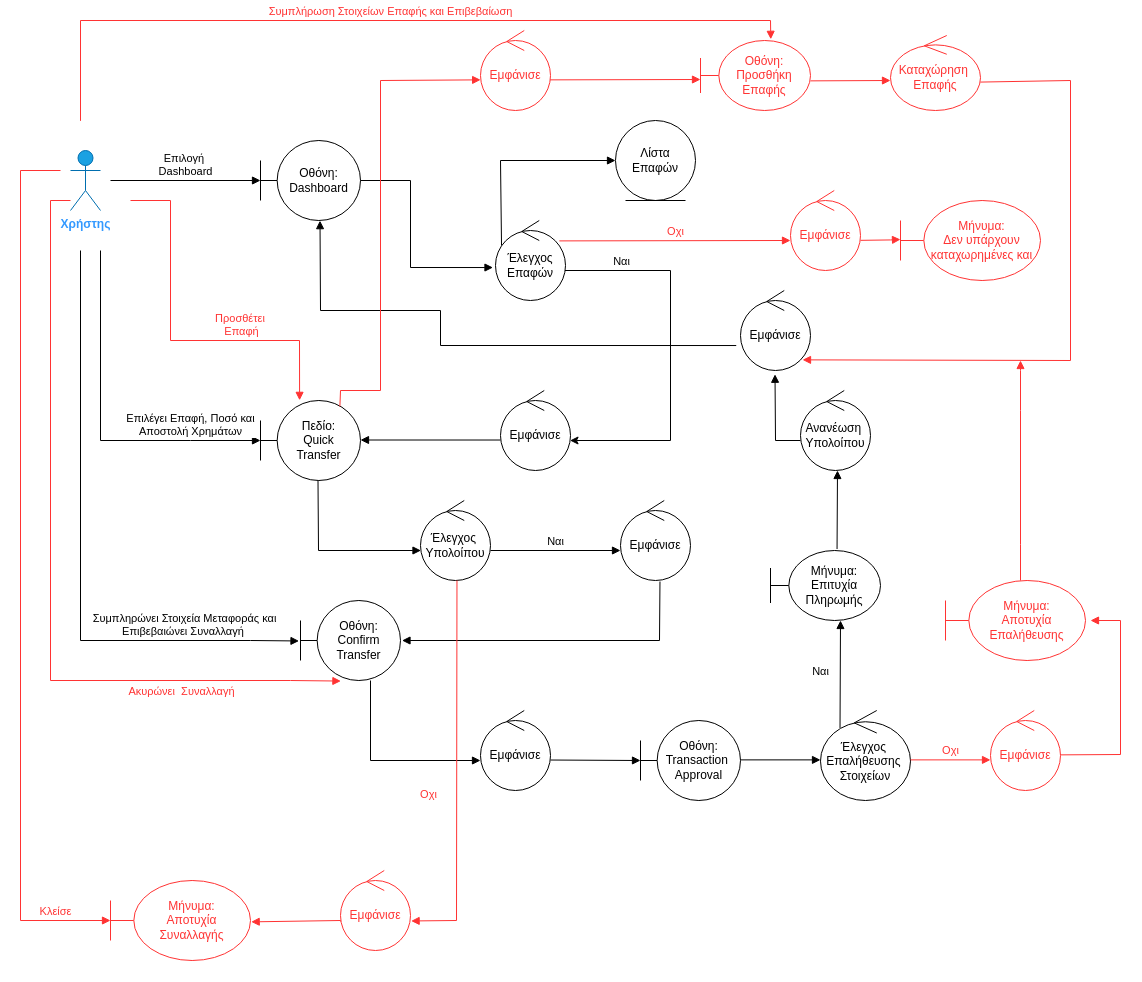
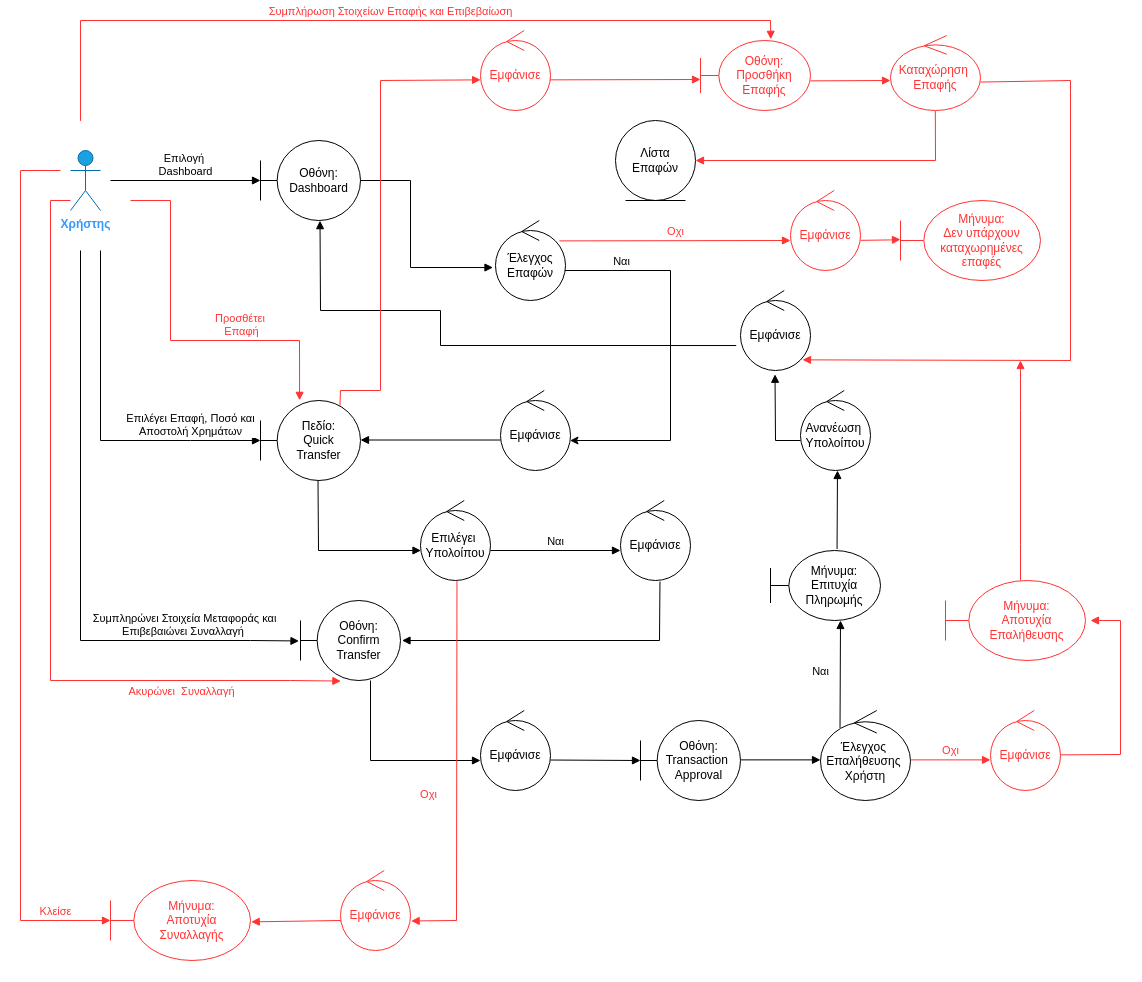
  <mxCell id="0" />
  <mxCell id="1" parent="0" />
  <mxCell id="2" value="&lt;b&gt;&lt;font color=&quot;#3399ff&quot;&gt;Χρήστης&lt;/font&gt;&lt;/b&gt;" style="shape=umlActor;verticalLabelPosition=bottom;verticalAlign=top;html=1;fillColor=#1ba1e2;strokeColor=#006EAF;fontColor=#ffffff;" parent="1" vertex="1"><mxGeometry x="70" y="150" width="30" height="60" as="geometry" /></mxCell>
  <mxCell id="3" value="Επιλογή&amp;nbsp;&lt;br&gt;Dashboard" style="html=1;verticalAlign=bottom;endArrow=block;rounded=0;" parent="1" edge="1"><mxGeometry width="80" relative="1" as="geometry"><mxPoint x="110" y="180" as="sourcePoint" /><mxPoint x="260" y="180" as="targetPoint" /></mxGeometry></mxCell>
  <mxCell id="4" value="Οθόνη:&lt;br&gt;Dashboard" style="shape=umlBoundary;whiteSpace=wrap;html=1;" parent="1" vertex="1"><mxGeometry x="260" y="140" width="100" height="80" as="geometry" /></mxCell>
  <mxCell id="5" value="&lt;br&gt;" style="html=1;verticalAlign=bottom;endArrow=block;rounded=0;entryX=-0.036;entryY=0.588;entryDx=0;entryDy=0;entryPerimeter=0;" parent="1" target="8" edge="1"><mxGeometry width="80" relative="1" as="geometry"><mxPoint x="360" y="180" as="sourcePoint" /><mxPoint x="500" y="267" as="targetPoint" /><Array as="points"><mxPoint x="410" y="180" /><mxPoint x="410" y="267" /></Array></mxGeometry></mxCell>
  <mxCell id="6" value="" style="edgeStyle=orthogonalEdgeStyle;rounded=0;orthogonalLoop=1;jettySize=auto;html=1;entryX=0.993;entryY=0.625;entryDx=0;entryDy=0;entryPerimeter=0;" parent="1" target="12" edge="1"><mxGeometry relative="1" as="geometry"><mxPoint x="560" y="260" as="sourcePoint" /><mxPoint x="610" y="440" as="targetPoint" /><Array as="points"><mxPoint x="560" y="270" /><mxPoint x="670" y="270" /><mxPoint x="670" y="440" /></Array></mxGeometry></mxCell>
  <mxCell id="7" value="Ναι" style="edgeLabel;html=1;align=center;verticalAlign=middle;resizable=0;points=[];" parent="6" vertex="1" connectable="0"><mxGeometry x="0.142" y="1" relative="1" as="geometry"><mxPoint x="-51" y="-113" as="offset" /></mxGeometry></mxCell>
  <mxCell id="8" value="Έλεγχος&lt;br&gt;Επαφών" style="ellipse;shape=umlControl;whiteSpace=wrap;html=1;" parent="1" vertex="1"><mxGeometry x="495" y="220" width="70" height="80" as="geometry" /></mxCell>
- <mxCell id="9" value="&lt;br&gt;" style="html=1;verticalAlign=bottom;endArrow=block;rounded=0;entryX=0;entryY=0.5;entryDx=0;entryDy=0;exitX=0.086;exitY=0.311;exitDx=0;exitDy=0;exitPerimeter=0;" parent="1" source="8" target="10" edge="1"><mxGeometry width="80" relative="1" as="geometry"><mxPoint x="500" y="240" as="sourcePoint" /><mxPoint x="529.5" y="140" as="targetPoint" /><Array as="points"><mxPoint x="500" y="160" /></Array></mxGeometry></mxCell>
  <mxCell id="10" value="Λίστα Επαφών" style="ellipse;shape=umlEntity;whiteSpace=wrap;html=1;" parent="1" vertex="1"><mxGeometry x="615" y="120" width="80" height="80" as="geometry" /></mxCell>
  <mxCell id="11" value="Επιλέγει Επαφή, Ποσό και &lt;br&gt;Αποστολή Χρημάτων" style="html=1;verticalAlign=bottom;endArrow=block;rounded=0;" parent="1" edge="1"><mxGeometry x="0.6" width="80" relative="1" as="geometry"><mxPoint x="100" y="250" as="sourcePoint" /><mxPoint x="260" y="440" as="targetPoint" /><Array as="points"><mxPoint x="100" y="440" /><mxPoint x="190" y="440" /></Array><mxPoint as="offset" /></mxGeometry></mxCell>
  <mxCell id="12" value="Εμφάνισε" style="ellipse;shape=umlControl;whiteSpace=wrap;html=1;" parent="1" vertex="1"><mxGeometry x="500" y="390" width="70" height="80" as="geometry" /></mxCell>
  <mxCell id="13" value="&lt;br&gt;" style="html=1;verticalAlign=bottom;endArrow=block;rounded=0;exitX=0;exitY=0.619;exitDx=0;exitDy=0;exitPerimeter=0;" parent="1" source="12" edge="1"><mxGeometry width="80" relative="1" as="geometry"><mxPoint x="480" y="440" as="sourcePoint" /><mxPoint x="360" y="439.5" as="targetPoint" /></mxGeometry></mxCell>
  <mxCell id="14" value="Πεδίο:&lt;br&gt;Quick &lt;br&gt;Transfer" style="shape=umlBoundary;whiteSpace=wrap;html=1;" parent="1" vertex="1"><mxGeometry x="260" y="400" width="100" height="80" as="geometry" /></mxCell>
  <mxCell id="15" value="Οθόνη:&lt;br&gt;Confirm&lt;br&gt;Transfer" style="shape=umlBoundary;whiteSpace=wrap;html=1;" parent="1" vertex="1"><mxGeometry x="300" y="600" width="100" height="80" as="geometry" /></mxCell>
  <mxCell id="16" value="" style="html=1;verticalAlign=bottom;endArrow=block;rounded=0;exitX=0.575;exitY=1;exitDx=0;exitDy=0;exitPerimeter=0;entryX=0.007;entryY=0.625;entryDx=0;entryDy=0;entryPerimeter=0;" parent="1" source="14" target="17" edge="1"><mxGeometry width="80" relative="1" as="geometry"><mxPoint x="310" y="530" as="sourcePoint" /><mxPoint x="450" y="550" as="targetPoint" /><Array as="points"><mxPoint x="318" y="550" /></Array></mxGeometry></mxCell>
- <mxCell id="17" value="Έλεγχος&amp;nbsp;&lt;br&gt;Υπολοίπου" style="ellipse;shape=umlControl;whiteSpace=wrap;html=1;" parent="1" vertex="1"><mxGeometry x="420" y="500" width="70" height="80" as="geometry" /></mxCell>
+ <mxCell id="17" value="Επιλέγει&amp;nbsp;&lt;br&gt;Υπολοίπου" style="ellipse;shape=umlControl;whiteSpace=wrap;html=1;" parent="1" vertex="1"><mxGeometry x="420" y="500" width="70" height="80" as="geometry" /></mxCell>
  <mxCell id="18" value="Ναι" style="html=1;verticalAlign=bottom;endArrow=block;rounded=0;" parent="1" edge="1"><mxGeometry width="80" relative="1" as="geometry"><mxPoint x="490" y="550" as="sourcePoint" /><mxPoint x="620" y="550" as="targetPoint" /></mxGeometry></mxCell>
  <mxCell id="19" value="Εμφάνισε" style="ellipse;shape=umlControl;whiteSpace=wrap;html=1;" parent="1" vertex="1"><mxGeometry x="620" y="500" width="70" height="80" as="geometry" /></mxCell>
  <mxCell id="20" value="" style="html=1;verticalAlign=bottom;endArrow=block;rounded=0;exitX=0.564;exitY=1.013;exitDx=0;exitDy=0;exitPerimeter=0;entryX=1.015;entryY=0.5;entryDx=0;entryDy=0;entryPerimeter=0;" parent="1" source="19" target="15" edge="1"><mxGeometry x="0.188" y="-10" width="80" relative="1" as="geometry"><mxPoint x="550" y="639.5" as="sourcePoint" /><mxPoint x="440" y="640" as="targetPoint" /><Array as="points"><mxPoint x="659" y="640" /></Array><mxPoint as="offset" /></mxGeometry></mxCell>
  <mxCell id="21" value="Συμπληρώνει Στοιχεία Μεταφοράς και &lt;br&gt;Επιβεβαιώνει Συναλλαγή&amp;nbsp;" style="html=1;verticalAlign=bottom;endArrow=block;rounded=0;entryX=-0.015;entryY=0.506;entryDx=0;entryDy=0;entryPerimeter=0;" parent="1" target="15" edge="1"><mxGeometry x="0.623" width="80" relative="1" as="geometry"><mxPoint x="80" y="250" as="sourcePoint" /><mxPoint x="370" y="730" as="targetPoint" /><Array as="points"><mxPoint x="80" y="640" /><mxPoint x="250" y="640" /></Array><mxPoint as="offset" /></mxGeometry></mxCell>
  <mxCell id="22" value="" style="html=1;verticalAlign=bottom;endArrow=block;rounded=0;" parent="1" edge="1"><mxGeometry width="80" relative="1" as="geometry"><mxPoint x="370" y="680" as="sourcePoint" /><mxPoint x="480" y="760" as="targetPoint" /><Array as="points"><mxPoint x="370" y="760" /></Array></mxGeometry></mxCell>
  <mxCell id="23" value="Εμφάνισε" style="ellipse;shape=umlControl;whiteSpace=wrap;html=1;" parent="1" vertex="1"><mxGeometry x="480" y="710" width="70" height="80" as="geometry" /></mxCell>
  <mxCell id="24" value="Οθόνη:&lt;br&gt;Transaction&amp;nbsp;&lt;br&gt;Approval" style="shape=umlBoundary;whiteSpace=wrap;html=1;" parent="1" vertex="1"><mxGeometry x="640" y="720" width="100" height="80" as="geometry" /></mxCell>
  <mxCell id="25" value="" style="html=1;verticalAlign=bottom;endArrow=block;rounded=0;exitX=1;exitY=0.619;exitDx=0;exitDy=0;exitPerimeter=0;" parent="1" source="23" edge="1"><mxGeometry width="80" relative="1" as="geometry"><mxPoint x="600" y="759.5" as="sourcePoint" /><mxPoint x="640" y="760" as="targetPoint" /></mxGeometry></mxCell>
- <mxCell id="26" value="Έλεγχος&amp;nbsp;&lt;br&gt;Επαλήθευσης&amp;nbsp;&lt;br&gt;Στοιχείων" style="ellipse;shape=umlControl;whiteSpace=wrap;html=1;" parent="1" vertex="1"><mxGeometry x="820" y="710" width="90" height="90" as="geometry" /></mxCell>
+ <mxCell id="26" value="Έλεγχος&amp;nbsp;&lt;br&gt;Επαλήθευσης&amp;nbsp;&lt;br&gt;Χρήστη" style="ellipse;shape=umlControl;whiteSpace=wrap;html=1;" parent="1" vertex="1"><mxGeometry x="820" y="710" width="90" height="90" as="geometry" /></mxCell>
  <mxCell id="27" value="" style="html=1;verticalAlign=bottom;endArrow=block;rounded=0;exitX=0.605;exitY=-0.021;exitDx=0;exitDy=0;exitPerimeter=0;" parent="1" source="29" edge="1"><mxGeometry width="80" relative="1" as="geometry"><mxPoint x="880" y="340" as="sourcePoint" /><mxPoint x="837" y="470" as="targetPoint" /></mxGeometry></mxCell>
  <mxCell id="28" value="Ναι&lt;br&gt;" style="html=1;verticalAlign=bottom;endArrow=block;rounded=0;exitX=0.217;exitY=0.194;exitDx=0;exitDy=0;exitPerimeter=0;" parent="1" source="26" edge="1"><mxGeometry x="-0.118" y="20" width="80" relative="1" as="geometry"><mxPoint x="790" y="610" as="sourcePoint" /><mxPoint x="840" y="620" as="targetPoint" /><mxPoint as="offset" /></mxGeometry></mxCell>
  <mxCell id="29" value="Μήνυμα:&lt;br&gt;Επιτυχία&lt;br&gt;Πληρωμής&lt;br&gt;" style="shape=umlBoundary;whiteSpace=wrap;html=1;" parent="1" vertex="1"><mxGeometry x="770" y="550" width="110" height="70" as="geometry" /></mxCell>
  <mxCell id="30" value="Ανανέωση&amp;nbsp;&lt;br&gt;Υπολοίπου" style="ellipse;shape=umlControl;whiteSpace=wrap;html=1;" parent="1" vertex="1"><mxGeometry x="800" y="390" width="70" height="80" as="geometry" /></mxCell>
  <mxCell id="31" value="Εμφάνισε" style="ellipse;shape=umlControl;whiteSpace=wrap;html=1;" parent="1" vertex="1"><mxGeometry x="740" y="290" width="70" height="80" as="geometry" /></mxCell>
  <mxCell id="32" value="" style="html=1;verticalAlign=bottom;endArrow=block;rounded=0;entryX=0.493;entryY=1.047;entryDx=0;entryDy=0;entryPerimeter=0;exitX=0;exitY=0.625;exitDx=0;exitDy=0;exitPerimeter=0;" parent="1" source="30" target="31" edge="1"><mxGeometry width="80" relative="1" as="geometry"><mxPoint x="780" y="440" as="sourcePoint" /><mxPoint x="830" y="370" as="targetPoint" /><Array as="points"><mxPoint x="775" y="440" /></Array></mxGeometry></mxCell>
  <mxCell id="33" value="" style="html=1;verticalAlign=bottom;endArrow=block;rounded=0;" parent="1" edge="1"><mxGeometry width="80" relative="1" as="geometry"><mxPoint x="740" y="759.38" as="sourcePoint" /><mxPoint x="820" y="759.38" as="targetPoint" /></mxGeometry></mxCell>
  <mxCell id="34" value="" style="html=1;verticalAlign=bottom;endArrow=block;rounded=0;exitX=-0.061;exitY=0.688;exitDx=0;exitDy=0;exitPerimeter=0;entryX=0.595;entryY=1.002;entryDx=0;entryDy=0;entryPerimeter=0;" parent="1" source="31" target="4" edge="1"><mxGeometry width="80" relative="1" as="geometry"><mxPoint x="260" y="270" as="sourcePoint" /><mxPoint x="340" y="270" as="targetPoint" /><Array as="points"><mxPoint x="440" y="345" /><mxPoint x="440" y="310" /><mxPoint x="320" y="310" /></Array></mxGeometry></mxCell>
  <mxCell id="35" value="&lt;font color=&quot;#ff3333&quot;&gt;Οχι&lt;/font&gt;" style="html=1;verticalAlign=bottom;endArrow=block;rounded=0;strokeColor=#FF3333;exitX=0.912;exitY=0.255;exitDx=0;exitDy=0;exitPerimeter=0;" parent="1" source="8" edge="1"><mxGeometry width="80" relative="1" as="geometry"><mxPoint x="710" y="240" as="sourcePoint" /><mxPoint x="790" y="240" as="targetPoint" /></mxGeometry></mxCell>
  <mxCell id="36" value="&lt;font color=&quot;#ff3333&quot;&gt;Προσθέτει&amp;nbsp;&lt;br&gt;Επαφή&lt;br&gt;&lt;/font&gt;" style="html=1;verticalAlign=bottom;endArrow=block;rounded=0;strokeColor=#FF3333;entryX=0.391;entryY=-0.002;entryDx=0;entryDy=0;entryPerimeter=0;" parent="1" target="14" edge="1"><mxGeometry x="0.356" width="80" relative="1" as="geometry"><mxPoint x="130" y="200" as="sourcePoint" /><mxPoint x="790" y="90" as="targetPoint" /><Array as="points"><mxPoint x="170" y="200" /><mxPoint x="170" y="340" /><mxPoint x="299" y="340" /></Array><mxPoint x="1" as="offset" /></mxGeometry></mxCell>
  <mxCell id="37" value="" style="html=1;verticalAlign=bottom;endArrow=block;rounded=0;fontColor=#FF3333;strokeColor=#FF3333;exitX=0.794;exitY=0.075;exitDx=0;exitDy=0;exitPerimeter=0;entryX=0.002;entryY=0.617;entryDx=0;entryDy=0;entryPerimeter=0;" parent="1" source="14" target="41" edge="1"><mxGeometry width="80" relative="1" as="geometry"><mxPoint x="340" y="390" as="sourcePoint" /><mxPoint x="380" y="90" as="targetPoint" /><Array as="points"><mxPoint x="340" y="390" /><mxPoint x="380" y="390" /><mxPoint x="380" y="80" /></Array></mxGeometry></mxCell>
- <mxCell id="38" value="&lt;font color=&quot;#ff3333&quot;&gt;Μήνυμα:&lt;br&gt;Δεν υπάρχουν καταχωρημένες και&lt;/font&gt;" style="shape=umlBoundary;whiteSpace=wrap;html=1;strokeColor=#FF3333;" parent="1" vertex="1"><mxGeometry x="900" y="200" width="140" height="80" as="geometry" /></mxCell>
+ <mxCell id="38" value="&lt;font color=&quot;#ff3333&quot;&gt;Μήνυμα:&lt;br&gt;Δεν υπάρχουν καταχωρημένες επαφές&lt;/font&gt;" style="shape=umlBoundary;whiteSpace=wrap;html=1;strokeColor=#FF3333;" parent="1" vertex="1"><mxGeometry x="900" y="200" width="140" height="80" as="geometry" /></mxCell>
  <mxCell id="39" value="" style="html=1;verticalAlign=bottom;endArrow=block;rounded=0;strokeColor=#FF3333;exitX=0.989;exitY=0.617;exitDx=0;exitDy=0;exitPerimeter=0;startArrow=none;" parent="1" source="41" edge="1"><mxGeometry width="80" relative="1" as="geometry"><mxPoint x="495" y="80.4" as="sourcePoint" /><mxPoint x="700" y="79" as="targetPoint" /></mxGeometry></mxCell>
  <mxCell id="40" value="&lt;font color=&quot;#ff3333&quot;&gt;Οθόνη:&lt;br&gt;Προσθήκη&lt;br&gt;Επαφής&lt;br&gt;&lt;/font&gt;" style="shape=umlBoundary;whiteSpace=wrap;html=1;strokeColor=#FF3333;" parent="1" vertex="1"><mxGeometry x="700" y="40" width="110" height="70" as="geometry" /></mxCell>
  <mxCell id="41" value="&lt;font color=&quot;#ff3333&quot;&gt;Εμφάνισε&lt;/font&gt;" style="ellipse;shape=umlControl;whiteSpace=wrap;html=1;strokeColor=#FF3333;" parent="1" vertex="1"><mxGeometry x="480" y="30" width="70" height="80" as="geometry" /></mxCell>
  <mxCell id="42" value="" style="html=1;verticalAlign=bottom;endArrow=block;rounded=0;strokeColor=#FF3333;exitX=0.989;exitY=0.617;exitDx=0;exitDy=0;exitPerimeter=0;startArrow=none;entryX=0.639;entryY=-0.017;entryDx=0;entryDy=0;entryPerimeter=0;" parent="1" target="40" edge="1"><mxGeometry width="80" relative="1" as="geometry"><mxPoint x="80" y="120.36" as="sourcePoint" /><mxPoint x="750" y="20" as="targetPoint" /><Array as="points"><mxPoint x="80" y="20" /><mxPoint x="770" y="20" /></Array></mxGeometry></mxCell>
  <mxCell id="43" value="Συμπλήρωση Στοιχείων Επαφής και Επιβεβαίωση" style="edgeLabel;html=1;align=center;verticalAlign=middle;resizable=0;points=[];fontColor=#FF3333;" parent="42" vertex="1" connectable="0"><mxGeometry x="0.26" y="-2" relative="1" as="geometry"><mxPoint x="-100" y="-12" as="offset" /></mxGeometry></mxCell>
  <mxCell id="44" value="&lt;font color=&quot;#ff3333&quot;&gt;Καταχώρηση&amp;nbsp;&lt;br&gt;Επαφής&lt;br&gt;&lt;/font&gt;" style="ellipse;shape=umlControl;whiteSpace=wrap;html=1;strokeColor=#FF3333;" parent="1" vertex="1"><mxGeometry x="890" y="35" width="90" height="75" as="geometry" /></mxCell>
  <mxCell id="45" value="" style="html=1;verticalAlign=bottom;endArrow=block;rounded=0;strokeColor=#FF3333;exitX=0.989;exitY=0.617;exitDx=0;exitDy=0;exitPerimeter=0;startArrow=none;" parent="1" edge="1"><mxGeometry width="80" relative="1" as="geometry"><mxPoint x="810" y="80.36" as="sourcePoint" /><mxPoint x="890" y="80" as="targetPoint" /></mxGeometry></mxCell>
+ <mxCell id="46" value="" style="html=1;verticalAlign=bottom;endArrow=block;rounded=0;strokeColor=#FF3333;exitX=0.498;exitY=1.006;exitDx=0;exitDy=0;exitPerimeter=0;startArrow=none;entryX=1;entryY=0.5;entryDx=0;entryDy=0;" parent="1" source="44" target="10" edge="1"><mxGeometry width="80" relative="1" as="geometry"><mxPoint x="810" y="130.36" as="sourcePoint" /><mxPoint x="890" y="130" as="targetPoint" /><Array as="points"><mxPoint x="935" y="160" /></Array></mxGeometry></mxCell>
  <mxCell id="47" value="" style="html=1;verticalAlign=bottom;endArrow=block;rounded=0;strokeColor=#FF3333;exitX=0.998;exitY=0.621;exitDx=0;exitDy=0;exitPerimeter=0;startArrow=none;entryX=0.886;entryY=0.867;entryDx=0;entryDy=0;entryPerimeter=0;" parent="1" source="44" target="31" edge="1"><mxGeometry width="80" relative="1" as="geometry"><mxPoint x="1010" y="140.36" as="sourcePoint" /><mxPoint x="970" y="330" as="targetPoint" /><Array as="points"><mxPoint x="1070" y="80" /><mxPoint x="1070" y="360" /></Array></mxGeometry></mxCell>
  <mxCell id="48" value="&lt;font color=&quot;#ff3333&quot;&gt;Οχι&lt;/font&gt;" style="html=1;verticalAlign=bottom;endArrow=block;rounded=0;strokeColor=#FF3333;exitX=0.521;exitY=0.999;exitDx=0;exitDy=0;exitPerimeter=0;entryX=1.009;entryY=0.631;entryDx=0;entryDy=0;entryPerimeter=0;" parent="1" source="17" target="52" edge="1"><mxGeometry x="0.156" y="-28" width="80" relative="1" as="geometry"><mxPoint x="399.42" y="840.4" as="sourcePoint" /><mxPoint x="590" y="902" as="targetPoint" /><Array as="points"><mxPoint x="456" y="920" /></Array><mxPoint as="offset" /></mxGeometry></mxCell>
  <mxCell id="49" value="&lt;font color=&quot;#ff3333&quot;&gt;Μήνυμα:&lt;br&gt;Αποτυχία&lt;br&gt;Συναλλαγής&lt;br&gt;&lt;/font&gt;" style="shape=umlBoundary;whiteSpace=wrap;html=1;strokeColor=#FF3333;" parent="1" vertex="1"><mxGeometry x="110" y="880" width="140" height="80" as="geometry" /></mxCell>
  <mxCell id="50" value="&lt;font color=&quot;#ff3333&quot;&gt;Εμφάνισε&lt;/font&gt;" style="ellipse;shape=umlControl;whiteSpace=wrap;html=1;strokeColor=#FF3333;" parent="1" vertex="1"><mxGeometry x="790" y="190" width="70" height="80" as="geometry" /></mxCell>
  <mxCell id="51" value="" style="html=1;verticalAlign=bottom;endArrow=block;rounded=0;strokeColor=#FF3333;exitX=0.912;exitY=0.255;exitDx=0;exitDy=0;exitPerimeter=0;" parent="1" edge="1"><mxGeometry width="80" relative="1" as="geometry"><mxPoint x="860" y="239.84" as="sourcePoint" /><mxPoint x="900" y="239" as="targetPoint" /><Array as="points"><mxPoint x="890" y="239.44" /></Array></mxGeometry></mxCell>
  <mxCell id="52" value="&lt;font color=&quot;#ff3333&quot;&gt;Εμφάνισε&lt;/font&gt;" style="ellipse;shape=umlControl;whiteSpace=wrap;html=1;strokeColor=#FF3333;" parent="1" vertex="1"><mxGeometry x="340" y="870" width="70" height="80" as="geometry" /></mxCell>
  <mxCell id="53" value="&lt;font color=&quot;#ff3333&quot;&gt;Κλείσε&lt;/font&gt;" style="html=1;verticalAlign=bottom;endArrow=block;rounded=0;strokeColor=#FF3333;" parent="1" edge="1"><mxGeometry x="0.876" width="80" relative="1" as="geometry"><mxPoint x="60" y="170" as="sourcePoint" /><mxPoint x="110" y="920" as="targetPoint" /><Array as="points"><mxPoint y="170" x="20" /><mxPoint y="920" x="20" /></Array><mxPoint as="offset" /></mxGeometry></mxCell>
  <mxCell id="54" value="" style="html=1;verticalAlign=bottom;endArrow=block;rounded=0;fontColor=#3399FF;strokeColor=#FF3333;entryX=1.005;entryY=0.517;entryDx=0;entryDy=0;entryPerimeter=0;" parent="1" target="49" edge="1"><mxGeometry width="80" relative="1" as="geometry"><mxPoint x="340" y="921" as="sourcePoint" /><mxPoint x="420" y="870" as="targetPoint" /><Array as="points"><mxPoint x="340" y="920" /></Array></mxGeometry></mxCell>
  <mxCell id="55" value="&lt;font color=&quot;#ff3333&quot;&gt;Ακυρώνει&amp;nbsp; Συναλλαγή&lt;/font&gt;" style="html=1;verticalAlign=bottom;endArrow=block;rounded=0;entryX=0.404;entryY=1.007;entryDx=0;entryDy=0;entryPerimeter=0;strokeColor=#FF3333;" parent="1" target="15" edge="1"><mxGeometry x="0.598" y="-20" width="80" relative="1" as="geometry"><mxPoint x="70" y="200" as="sourcePoint" /><mxPoint x="343.5" y="684.48" as="targetPoint" /><Array as="points"><mxPoint x="50" y="200" /><mxPoint x="50" y="680" /><mxPoint x="290" y="680" /></Array><mxPoint x="-1" as="offset" /></mxGeometry></mxCell>
  <mxCell id="56" value="Οχι" style="html=1;verticalAlign=bottom;endArrow=block;rounded=0;fontColor=#FF3333;strokeColor=#FF3333;" parent="1" edge="1"><mxGeometry width="80" relative="1" as="geometry"><mxPoint x="910" y="759.38" as="sourcePoint" /><mxPoint x="990" y="759.38" as="targetPoint" /></mxGeometry></mxCell>
  <mxCell id="57" value="&lt;font color=&quot;#ff3333&quot;&gt;Εμφάνισε&lt;/font&gt;" style="ellipse;shape=umlControl;whiteSpace=wrap;html=1;strokeColor=#FF3333;" parent="1" vertex="1"><mxGeometry x="990" y="710" width="70" height="80" as="geometry" /></mxCell>
  <mxCell id="58" value="&lt;font color=&quot;#ff3333&quot;&gt;Μήνυμα:&lt;br&gt;Αποτυχία&lt;br&gt;Επαλήθευσης&lt;br&gt;&lt;/font&gt;" style="shape=umlBoundary;whiteSpace=wrap;html=1;strokeColor=#FF3333;" parent="1" vertex="1"><mxGeometry x="945" y="580" width="140" height="80" as="geometry" /></mxCell>
  <mxCell id="59" value="" style="html=1;verticalAlign=bottom;endArrow=block;rounded=0;fontColor=#FF3333;strokeColor=#FF3333;" parent="1" edge="1"><mxGeometry width="80" relative="1" as="geometry"><mxPoint x="1060" y="754.37" as="sourcePoint" /><mxPoint x="1090" y="620" as="targetPoint" /><Array as="points"><mxPoint x="1120" y="754" /><mxPoint x="1120" y="620" /></Array></mxGeometry></mxCell>
  <mxCell id="60" value="" style="html=1;verticalAlign=bottom;endArrow=block;rounded=0;fontColor=#FF3333;strokeColor=#FF3333;" parent="1" edge="1"><mxGeometry width="80" relative="1" as="geometry"><mxPoint x="1020" y="580" as="sourcePoint" /><mxPoint x="1020" y="360" as="targetPoint" /><Array as="points"><mxPoint x="1020" y="544" /><mxPoint x="1020" y="410" /><mxPoint x="1020" y="370" /></Array></mxGeometry></mxCell>
